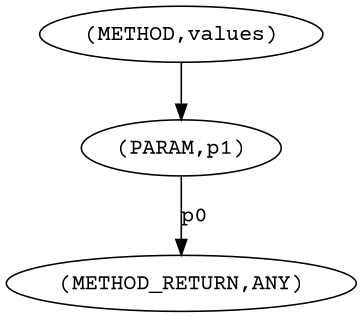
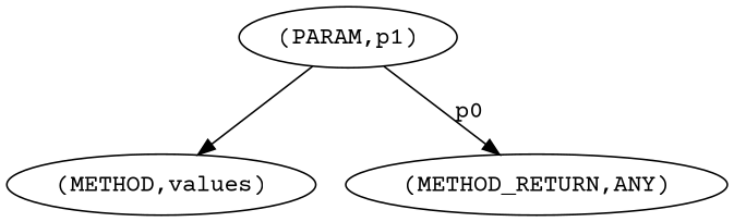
  digraph {
    fontname="Courier Prime"
    node [fontname="Courier Prime"]
    edge [fontname="Courier Prime"]
    n1 [label=<(METHOD,values)>]
    n2 [label=<(PARAM,p1)>]
    n3 [label=<(METHOD_RETURN,ANY)>]
-   n1 -> n2
+   n2 -> n1
    n2 -> n3 [label=p0]
  }
